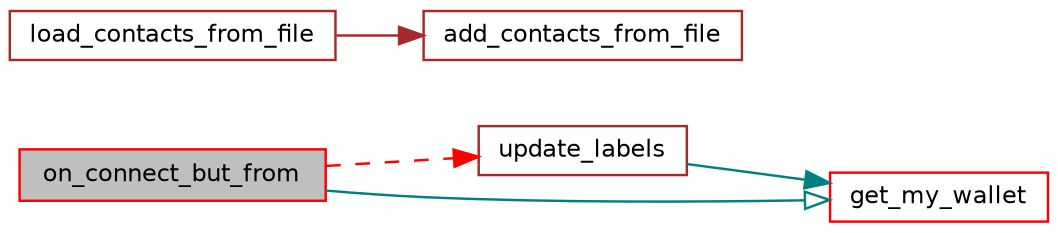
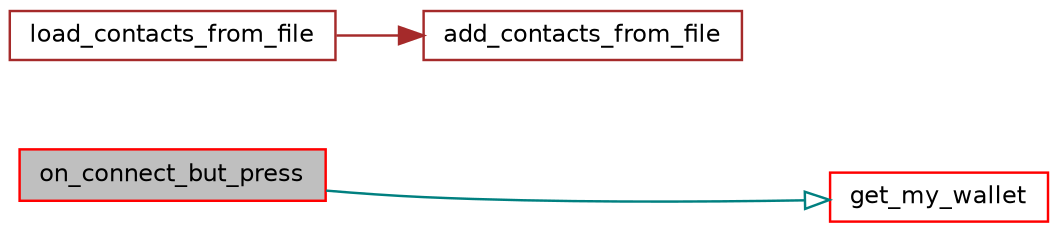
  digraph {
    rankdir=LR
    node [color=brown fillcolor=white fontname=Helvetica fontsize=10 shape=record style=filled]
    edge [arrowhead=normal color=teal fontname=Helvetica fontsize=10 labelfontname=Helvetica labelfontsize=10 style=solid]
-   n1 [color=red fillcolor=grey75 fontcolor=black height=0.2 label=on_connect_but_from width=0.4]
-   n2 [height=0.2 label=update_labels width=0.4]
+   n1 [color=red fillcolor=grey75 fontcolor=black height=0.2 label=on_connect_but_press width=0.4]
    n3 [color=red height=0.2 label=get_my_wallet width=0.4]
    n4 [height=0.2 label=load_contacts_from_file width=0.4]
    n5 [height=0.2 label=add_contacts_from_file width=0.4]
-   n1 -> n2 [color=red style=dashed]
    n1 -> n3 [arrowhead=onormal]
-   n2 -> n3
    n4 -> n5 [color=brown]
  }
